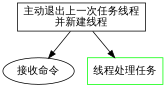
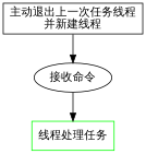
  digraph {
    node [shape=box]
    n1 [label="接收命令" shape=""]
    n2 [label="主动退出上一次任务线程\n并新建线程"]
    n3 [color=green label="线程处理任务"]
    n2 -> n1
-   n2 -> n3
+   n1 -> n3
  }
